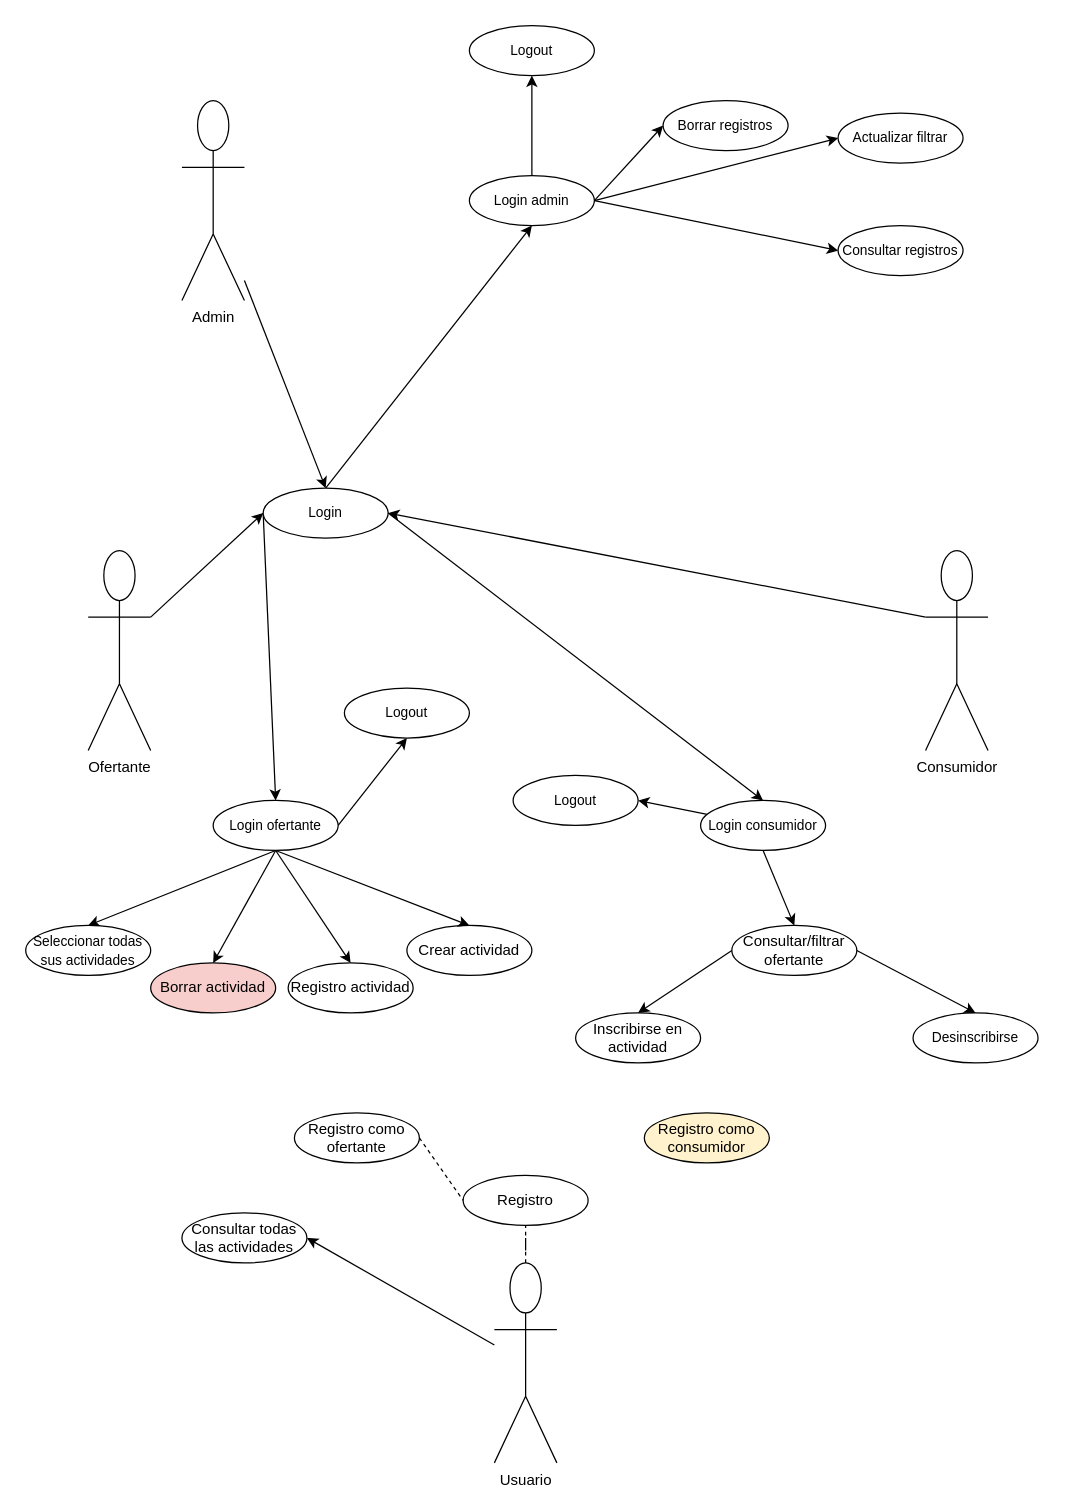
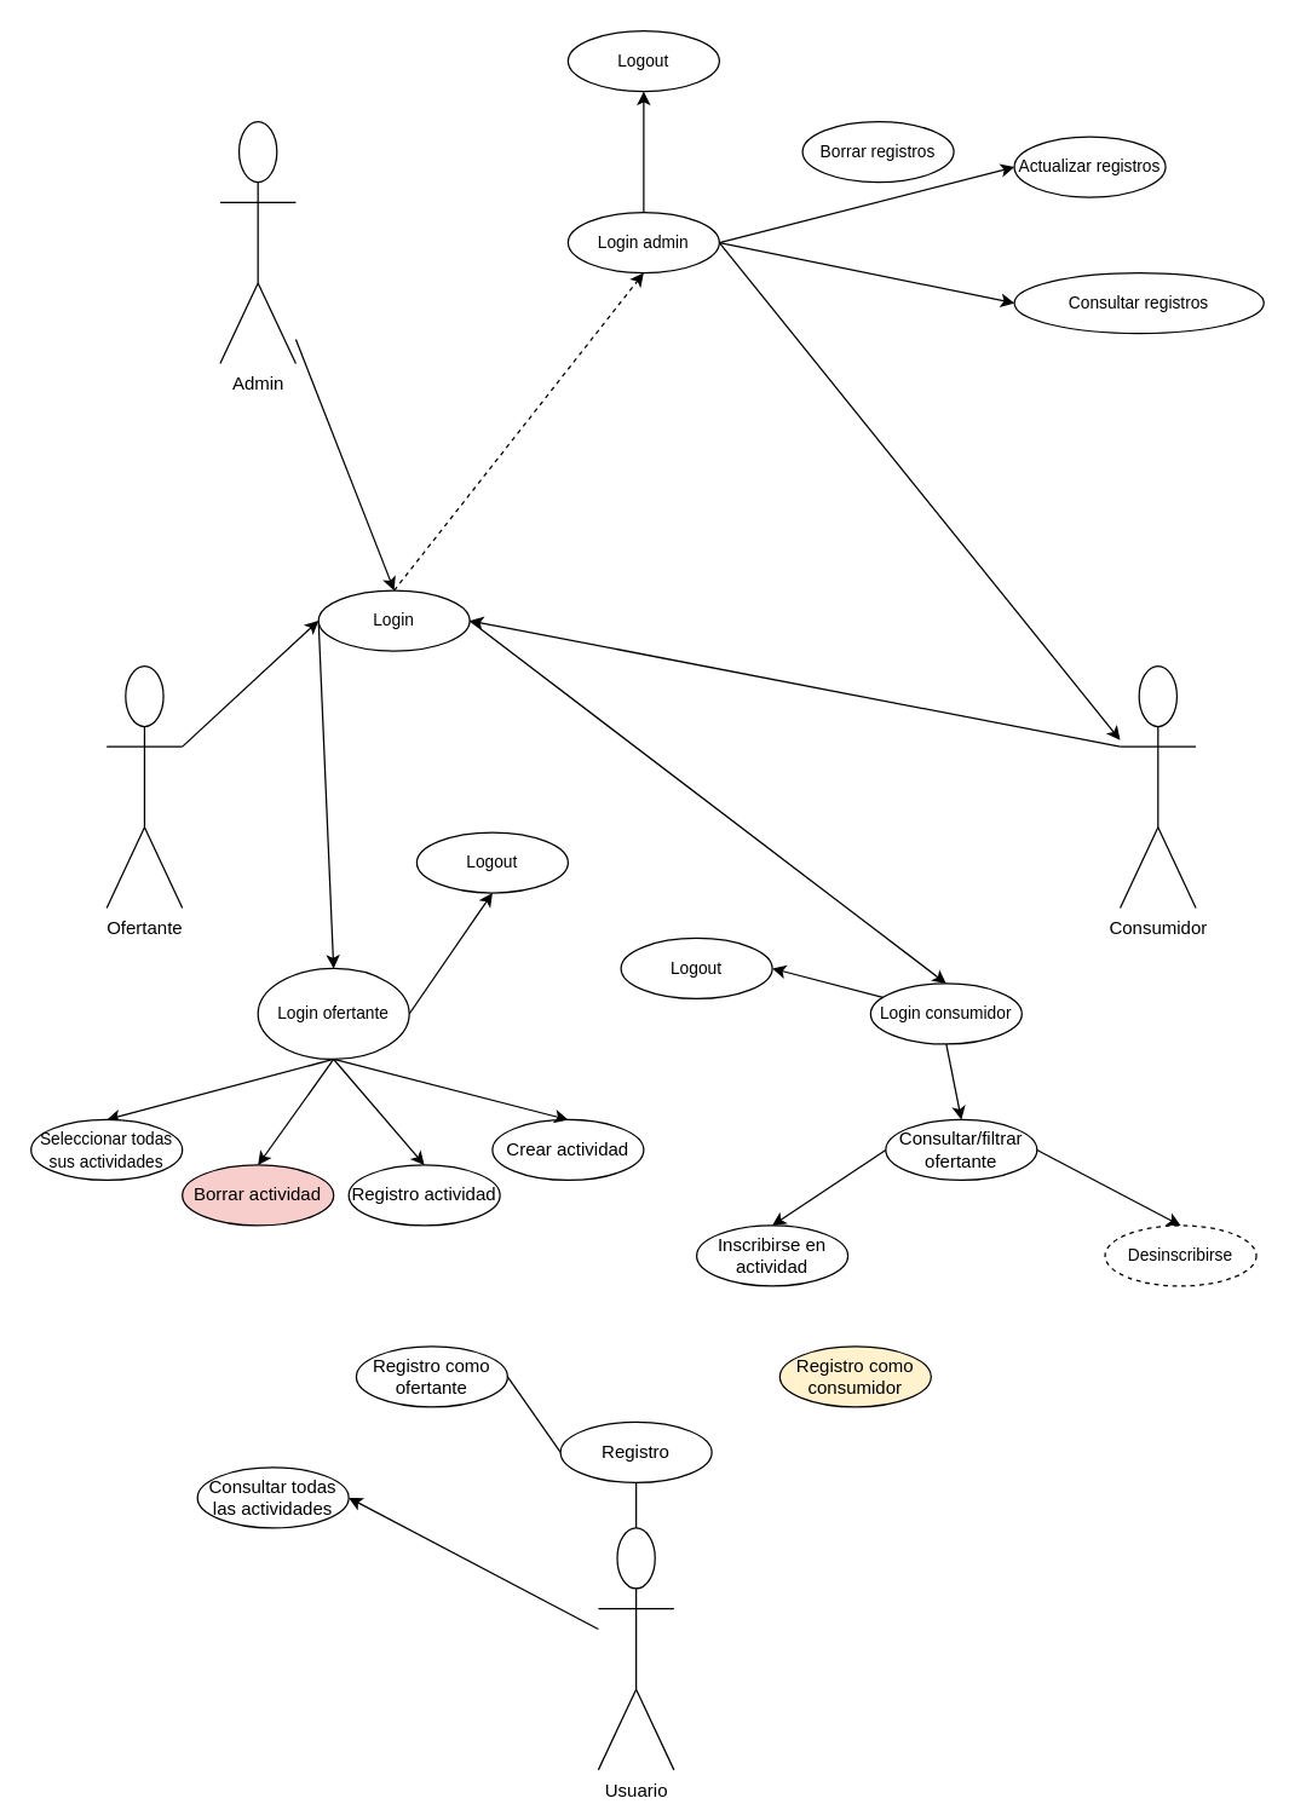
  <mxCell id="0" />
  <mxCell id="1" parent="0" />
  <mxCell id="2" style="rounded=0;orthogonalLoop=1;jettySize=auto;html=1;exitX=0.5;exitY=0;exitDx=0;exitDy=0;entryX=0;entryY=0.5;entryDx=0;entryDy=0;endArrow=none;endFill=0;startArrow=classic;startFill=1;" parent="1" source="31" target="29" edge="1"><mxGeometry relative="1" as="geometry" /></mxCell>
  <mxCell id="3" style="rounded=0;orthogonalLoop=1;jettySize=auto;html=1;exitX=1;exitY=0.333;exitDx=0;exitDy=0;exitPerimeter=0;entryX=0;entryY=0.5;entryDx=0;entryDy=0;endArrow=classic;endFill=1;" parent="1" source="4" target="29" edge="1"><mxGeometry relative="1" as="geometry" /></mxCell>
  <mxCell id="4" value="Ofertante" style="shape=umlActor;verticalLabelPosition=bottom;verticalAlign=top;html=1;outlineConnect=0;" parent="1" vertex="1"><mxGeometry x="70" y="440" width="50" height="160" as="geometry" /></mxCell>
  <mxCell id="5" style="rounded=0;orthogonalLoop=1;jettySize=auto;html=1;exitX=0;exitY=0.333;exitDx=0;exitDy=0;exitPerimeter=0;entryX=1;entryY=0.5;entryDx=0;entryDy=0;endArrow=classic;endFill=1;" parent="1" source="6" target="29" edge="1"><mxGeometry relative="1" as="geometry" /></mxCell>
  <mxCell id="6" value="Consumidor" style="shape=umlActor;verticalLabelPosition=bottom;verticalAlign=top;html=1;outlineConnect=0;" parent="1" vertex="1"><mxGeometry x="740" y="440" width="50" height="160" as="geometry" /></mxCell>
  <mxCell id="7" style="rounded=0;orthogonalLoop=1;jettySize=auto;html=1;entryX=0.5;entryY=0;entryDx=0;entryDy=0;endArrow=classic;endFill=1;startArrow=none;startFill=0;" parent="1" source="8" target="29" edge="1"><mxGeometry relative="1" as="geometry" /></mxCell>
  <mxCell id="8" value="Admin" style="shape=umlActor;verticalLabelPosition=bottom;verticalAlign=top;html=1;outlineConnect=0;" parent="1" vertex="1"><mxGeometry x="145" y="80" width="50" height="160" as="geometry" /></mxCell>
- <mxCell id="9" style="edgeStyle=orthogonalEdgeStyle;rounded=0;orthogonalLoop=1;jettySize=auto;html=1;entryX=0.5;entryY=1;entryDx=0;entryDy=0;endArrow=none;endFill=0;dashed=1;" parent="1" source="10" target="14" edge="1"><mxGeometry relative="1" as="geometry" /></mxCell>
+ <mxCell id="9" style="edgeStyle=orthogonalEdgeStyle;rounded=0;orthogonalLoop=1;jettySize=auto;html=1;entryX=0.5;entryY=1;entryDx=0;entryDy=0;endArrow=none;endFill=0;" parent="1" source="10" target="14" edge="1"><mxGeometry relative="1" as="geometry" /></mxCell>
  <mxCell id="10" value="Usuario" style="shape=umlActor;verticalLabelPosition=bottom;verticalAlign=top;html=1;outlineConnect=0;" parent="1" vertex="1"><mxGeometry x="395" y="1010" width="50" height="160" as="geometry" /></mxCell>
  <mxCell id="11" value="Registro como ofertante" style="ellipse;whiteSpace=wrap;html=1;" parent="1" vertex="1"><mxGeometry x="235" y="890" width="100" height="40" as="geometry" /></mxCell>
  <mxCell id="12" value="&lt;div&gt;Registro como consumidor&lt;/div&gt;" style="ellipse;whiteSpace=wrap;html=1;fillColor=#fff2cc;" parent="1" vertex="1"><mxGeometry x="515" y="890" width="100" height="40" as="geometry" /></mxCell>
- <mxCell id="13" style="rounded=0;orthogonalLoop=1;jettySize=auto;html=1;exitX=1;exitY=0.5;exitDx=0;exitDy=0;entryX=0;entryY=0.5;entryDx=0;entryDy=0;endArrow=none;endFill=0;dashed=1;" parent="1" source="11" target="14" edge="1"><mxGeometry relative="1" as="geometry" /></mxCell>
+ <mxCell id="13" style="rounded=0;orthogonalLoop=1;jettySize=auto;html=1;exitX=1;exitY=0.5;exitDx=0;exitDy=0;entryX=0;entryY=0.5;entryDx=0;entryDy=0;endArrow=none;endFill=0;" parent="1" source="11" target="14" edge="1"><mxGeometry relative="1" as="geometry" /></mxCell>
  <mxCell id="14" value="Registro" style="ellipse;whiteSpace=wrap;html=1;" parent="1" vertex="1"><mxGeometry x="370" y="940" width="100" height="40" as="geometry" /></mxCell>
  <mxCell id="15" value="Crear actividad" style="ellipse;whiteSpace=wrap;html=1;" parent="1" vertex="1"><mxGeometry x="325" y="740" width="100" height="40" as="geometry" /></mxCell>
  <mxCell id="16" value="Registro actividad" style="ellipse;whiteSpace=wrap;html=1;" parent="1" vertex="1"><mxGeometry x="230" y="770" width="100" height="40" as="geometry" /></mxCell>
  <mxCell id="17" value="Borrar actividad" style="ellipse;whiteSpace=wrap;html=1;fillColor=#f8cecc;" parent="1" vertex="1"><mxGeometry x="120" y="770" width="100" height="40" as="geometry" /></mxCell>
  <mxCell id="18" style="rounded=0;orthogonalLoop=1;jettySize=auto;html=1;exitX=0.5;exitY=0;exitDx=0;exitDy=0;endArrow=none;endFill=0;startArrow=classic;startFill=1;entryX=0.5;entryY=1;entryDx=0;entryDy=0;" parent="1" source="19" target="31" edge="1"><mxGeometry relative="1" as="geometry"><mxPoint x="230" y="780" as="targetPoint" /></mxGeometry></mxCell>
  <mxCell id="19" value="&lt;font style=&quot;font-size: 11px;&quot;&gt;Seleccionar todas sus actividades&lt;/font&gt;" style="ellipse;whiteSpace=wrap;html=1;" parent="1" vertex="1"><mxGeometry x="20" y="740" width="100" height="40" as="geometry" /></mxCell>
  <mxCell id="20" style="rounded=0;orthogonalLoop=1;jettySize=auto;html=1;exitX=0.5;exitY=0;exitDx=0;exitDy=0;endArrow=none;endFill=0;startArrow=classic;startFill=1;entryX=0.5;entryY=1;entryDx=0;entryDy=0;" parent="1" source="15" target="31" edge="1"><mxGeometry relative="1" as="geometry"><mxPoint x="230" y="780" as="targetPoint" /></mxGeometry></mxCell>
  <mxCell id="21" style="rounded=0;orthogonalLoop=1;jettySize=auto;html=1;exitX=0.5;exitY=0;exitDx=0;exitDy=0;endArrow=none;endFill=0;startArrow=classic;startFill=1;entryX=0.5;entryY=1;entryDx=0;entryDy=0;" parent="1" source="16" target="31" edge="1"><mxGeometry relative="1" as="geometry"><mxPoint x="230" y="780" as="targetPoint" /></mxGeometry></mxCell>
  <mxCell id="22" style="rounded=0;orthogonalLoop=1;jettySize=auto;html=1;exitX=0.5;exitY=0;exitDx=0;exitDy=0;endArrow=none;endFill=0;startArrow=classic;startFill=1;entryX=0.5;entryY=1;entryDx=0;entryDy=0;" parent="1" source="17" target="31" edge="1"><mxGeometry relative="1" as="geometry"><mxPoint x="230" y="780" as="targetPoint" /></mxGeometry></mxCell>
  <mxCell id="23" value="Consultar/filtrar&lt;div&gt;ofertante&lt;/div&gt;" style="ellipse;whiteSpace=wrap;html=1;" parent="1" vertex="1"><mxGeometry x="585" y="740" width="100" height="40" as="geometry" /></mxCell>
  <mxCell id="24" style="rounded=0;orthogonalLoop=1;jettySize=auto;html=1;exitX=0.5;exitY=0;exitDx=0;exitDy=0;entryX=0;entryY=0.5;entryDx=0;entryDy=0;endArrow=none;endFill=0;startArrow=classic;startFill=1;" parent="1" source="25" target="23" edge="1"><mxGeometry relative="1" as="geometry" /></mxCell>
  <mxCell id="25" value="Inscribirse en actividad" style="ellipse;whiteSpace=wrap;html=1;" parent="1" vertex="1"><mxGeometry x="460" y="810" width="100" height="40" as="geometry" /></mxCell>
  <mxCell id="26" style="rounded=0;orthogonalLoop=1;jettySize=auto;html=1;exitX=0.5;exitY=0;exitDx=0;exitDy=0;entryX=1;entryY=0.5;entryDx=0;entryDy=0;endArrow=none;endFill=0;startArrow=classic;startFill=1;" parent="1" source="27" target="23" edge="1"><mxGeometry relative="1" as="geometry" /></mxCell>
- <mxCell id="27" value="&lt;font style=&quot;font-size: 11px;&quot;&gt;Desinscribirse&lt;/font&gt;" style="ellipse;whiteSpace=wrap;html=1;" parent="1" vertex="1"><mxGeometry x="730" y="810" width="100" height="40" as="geometry" /></mxCell>
- <mxCell id="28" style="rounded=0;orthogonalLoop=1;jettySize=auto;html=1;exitX=0.5;exitY=0;exitDx=0;exitDy=0;entryX=0.5;entryY=1;entryDx=0;entryDy=0;" parent="1" source="29" target="40" edge="1"><mxGeometry relative="1" as="geometry" /></mxCell>
+ <mxCell id="27" value="&lt;font style=&quot;font-size: 11px;&quot;&gt;Desinscribirse&lt;/font&gt;" style="ellipse;whiteSpace=wrap;html=1;dashed=1;" parent="1" vertex="1"><mxGeometry x="730" y="810" width="100" height="40" as="geometry" /></mxCell>
+ <mxCell id="28" style="rounded=0;orthogonalLoop=1;jettySize=auto;html=1;exitX=0.5;exitY=0;exitDx=0;exitDy=0;entryX=0.5;entryY=1;entryDx=0;entryDy=0;dashed=1;" parent="1" source="29" target="40" edge="1"><mxGeometry relative="1" as="geometry" /></mxCell>
  <mxCell id="29" value="&lt;font style=&quot;font-size: 11px;&quot;&gt;Login&lt;/font&gt;" style="ellipse;whiteSpace=wrap;html=1;" parent="1" vertex="1"><mxGeometry x="210" y="390" width="100" height="40" as="geometry" /></mxCell>
  <mxCell id="30" style="rounded=0;orthogonalLoop=1;jettySize=auto;html=1;exitX=1;exitY=0.5;exitDx=0;exitDy=0;entryX=0.5;entryY=1;entryDx=0;entryDy=0;" parent="1" source="31" target="45" edge="1"><mxGeometry relative="1" as="geometry" /></mxCell>
- <mxCell id="31" value="&lt;span style=&quot;font-size: 11px;&quot;&gt;Login ofertante&lt;/span&gt;" style="ellipse;whiteSpace=wrap;html=1;" parent="1" vertex="1"><mxGeometry x="170" y="640" width="100" height="40" as="geometry" /></mxCell>
+ <mxCell id="31" value="&lt;span style=&quot;font-size: 11px;&quot;&gt;Login ofertante&lt;/span&gt;" style="ellipse;whiteSpace=wrap;html=1;" parent="1" vertex="1"><mxGeometry x="170" y="640" width="100" height="60" as="geometry" /></mxCell>
  <mxCell id="32" style="rounded=0;orthogonalLoop=1;jettySize=auto;html=1;exitX=0.5;exitY=1;exitDx=0;exitDy=0;entryX=0.5;entryY=0;entryDx=0;entryDy=0;" parent="1" source="34" target="23" edge="1"><mxGeometry relative="1" as="geometry" /></mxCell>
  <mxCell id="33" style="rounded=0;orthogonalLoop=1;jettySize=auto;html=1;entryX=1;entryY=0.5;entryDx=0;entryDy=0;" parent="1" source="34" target="46" edge="1"><mxGeometry relative="1" as="geometry" /></mxCell>
- <mxCell id="34" value="&lt;font style=&quot;font-size: 11px;&quot;&gt;Login consumidor&lt;/font&gt;" style="ellipse;whiteSpace=wrap;html=1;" parent="1" vertex="1"><mxGeometry x="560" y="640" width="100" height="40" as="geometry" /></mxCell>
+ <mxCell id="34" value="&lt;font style=&quot;font-size: 11px;&quot;&gt;Login consumidor&lt;/font&gt;" style="ellipse;whiteSpace=wrap;html=1;" parent="1" vertex="1"><mxGeometry x="575" y="650" width="100" height="40" as="geometry" /></mxCell>
  <mxCell id="35" style="rounded=0;orthogonalLoop=1;jettySize=auto;html=1;exitX=1;exitY=0.5;exitDx=0;exitDy=0;entryX=0.5;entryY=0;entryDx=0;entryDy=0;" parent="1" source="29" target="34" edge="1"><mxGeometry relative="1" as="geometry" /></mxCell>
- <mxCell id="36" style="rounded=0;orthogonalLoop=1;jettySize=auto;html=1;exitX=1;exitY=0.5;exitDx=0;exitDy=0;entryX=0;entryY=0.5;entryDx=0;entryDy=0;" parent="1" source="40" target="41" edge="1"><mxGeometry relative="1" as="geometry" /></mxCell>
+ <mxCell id="36" style="rounded=0;orthogonalLoop=1;jettySize=auto;html=1;exitX=1;exitY=0.5;exitDx=0;exitDy=0;" parent="1" source="40" target="6" edge="1"><mxGeometry relative="1" as="geometry" /></mxCell>
  <mxCell id="37" style="rounded=0;orthogonalLoop=1;jettySize=auto;html=1;entryX=0;entryY=0.5;entryDx=0;entryDy=0;exitX=1;exitY=0.5;exitDx=0;exitDy=0;" parent="1" source="40" target="42" edge="1"><mxGeometry relative="1" as="geometry" /></mxCell>
  <mxCell id="38" style="rounded=0;orthogonalLoop=1;jettySize=auto;html=1;" parent="1" source="40" edge="1"><mxGeometry relative="1" as="geometry"><mxPoint x="425" y="60" as="targetPoint" /></mxGeometry></mxCell>
  <mxCell id="39" style="rounded=0;orthogonalLoop=1;jettySize=auto;html=1;exitX=1;exitY=0.5;exitDx=0;exitDy=0;entryX=0;entryY=0.5;entryDx=0;entryDy=0;" parent="1" source="40" target="43" edge="1"><mxGeometry relative="1" as="geometry" /></mxCell>
  <mxCell id="40" value="&lt;font style=&quot;font-size: 11px;&quot;&gt;Login admin&lt;/font&gt;" style="ellipse;whiteSpace=wrap;html=1;" parent="1" vertex="1"><mxGeometry x="375" y="140" width="100" height="40" as="geometry" /></mxCell>
  <mxCell id="41" value="&lt;font style=&quot;font-size: 11px;&quot;&gt;Borrar registros&lt;/font&gt;" style="ellipse;whiteSpace=wrap;html=1;" parent="1" vertex="1"><mxGeometry x="530" y="80" width="100" height="40" as="geometry" /></mxCell>
- <mxCell id="42" value="&lt;font style=&quot;font-size: 11px;&quot;&gt;Actualizar filtrar&lt;/font&gt;" style="ellipse;whiteSpace=wrap;html=1;" parent="1" vertex="1"><mxGeometry x="670" y="90" width="100" height="40" as="geometry" /></mxCell>
- <mxCell id="43" value="&lt;font style=&quot;font-size: 11px;&quot;&gt;Consultar registros&lt;/font&gt;" style="ellipse;whiteSpace=wrap;html=1;" parent="1" vertex="1"><mxGeometry x="670" y="180" width="100" height="40" as="geometry" /></mxCell>
+ <mxCell id="42" value="&lt;font style=&quot;font-size: 11px;&quot;&gt;Actualizar registros&lt;/font&gt;" style="ellipse;whiteSpace=wrap;html=1;" parent="1" vertex="1"><mxGeometry x="670" y="90" width="100" height="40" as="geometry" /></mxCell>
+ <mxCell id="43" value="&lt;font style=&quot;font-size: 11px;&quot;&gt;Consultar registros&lt;/font&gt;" style="ellipse;whiteSpace=wrap;html=1;" parent="1" vertex="1"><mxGeometry x="670" y="180" width="165" height="40" as="geometry" /></mxCell>
  <mxCell id="44" value="&lt;font style=&quot;font-size: 11px;&quot;&gt;Logout&lt;/font&gt;" style="ellipse;whiteSpace=wrap;html=1;" parent="1" vertex="1"><mxGeometry x="375" y="20" width="100" height="40" as="geometry" /></mxCell>
  <mxCell id="45" value="&lt;font style=&quot;font-size: 11px;&quot;&gt;Logout&lt;/font&gt;" style="ellipse;whiteSpace=wrap;html=1;" parent="1" vertex="1"><mxGeometry x="275" y="550" width="100" height="40" as="geometry" /></mxCell>
  <mxCell id="46" value="&lt;font style=&quot;font-size: 11px;&quot;&gt;Logout&lt;/font&gt;" style="ellipse;whiteSpace=wrap;html=1;" parent="1" vertex="1"><mxGeometry x="410" y="620" width="100" height="40" as="geometry" /></mxCell>
  <mxCell id="47" style="rounded=0;orthogonalLoop=1;jettySize=auto;html=1;exitX=1;exitY=0.5;exitDx=0;exitDy=0;startArrow=classic;startFill=1;endArrow=none;endFill=0;" parent="1" source="48" target="10" edge="1"><mxGeometry relative="1" as="geometry" /></mxCell>
- <mxCell id="48" value="Consultar todas las actividades" style="ellipse;whiteSpace=wrap;html=1;" parent="1" vertex="1"><mxGeometry x="145" y="970" width="100" height="40" as="geometry" /></mxCell>
+ <mxCell id="48" value="Consultar todas las actividades" style="ellipse;whiteSpace=wrap;html=1;" parent="1" vertex="1"><mxGeometry x="130" y="970" width="100" height="40" as="geometry" /></mxCell>
